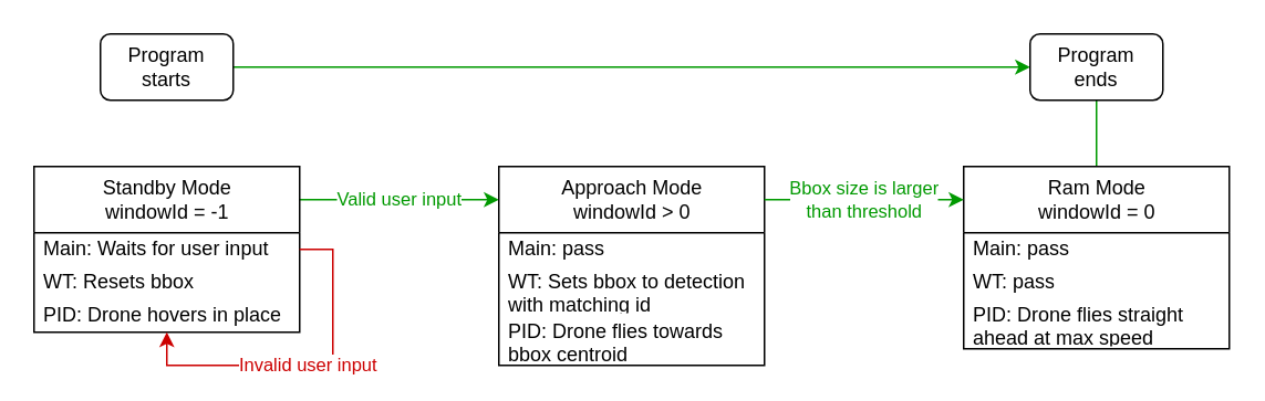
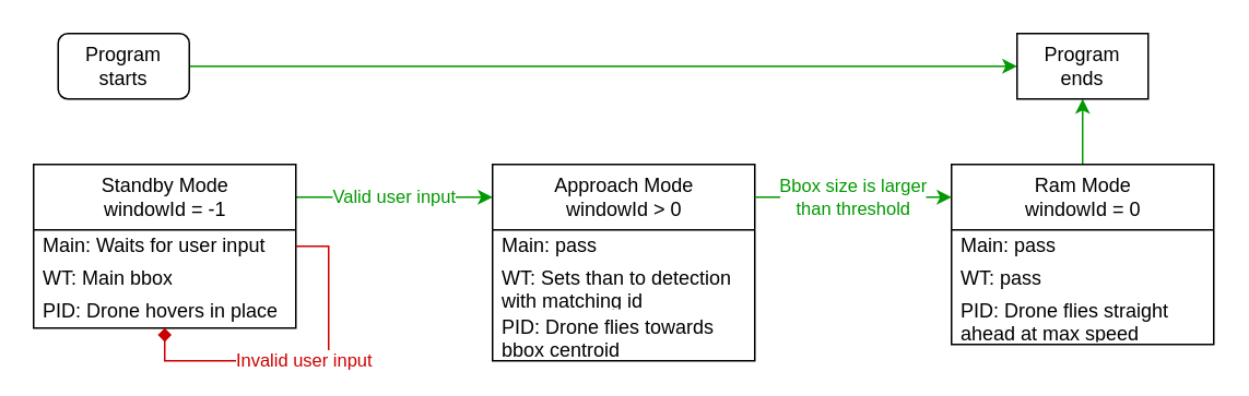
  <mxCell id="0" />
  <mxCell id="1" parent="0" />
  <mxCell id="2" value="Valid user input" style="edgeStyle=orthogonalEdgeStyle;rounded=0;orthogonalLoop=1;jettySize=auto;html=1;entryX=0;entryY=0.5;entryDx=0;entryDy=0;strokeColor=#009900;fontColor=#009900;" parent="1" edge="1"><mxGeometry relative="1" as="geometry"><mxPoint x="180" y="120" as="sourcePoint" /><mxPoint x="300" y="120" as="targetPoint" /></mxGeometry></mxCell>
  <mxCell id="3" value="&lt;div&gt;Standby Mode&lt;/div&gt;&lt;div&gt;windowId = -1&lt;br&gt;&lt;/div&gt;" style="swimlane;fontStyle=0;childLayout=stackLayout;horizontal=1;startSize=40;fillColor=none;horizontalStack=0;resizeParent=1;resizeParentMax=0;resizeLast=0;collapsible=1;marginBottom=0;html=1;spacingTop=0;verticalAlign=middle;" parent="1" vertex="1"><mxGeometry x="20" y="100" width="160" height="100" as="geometry" /></mxCell>
- <mxCell id="4" value="Invalid user input" style="edgeStyle=orthogonalEdgeStyle;rounded=0;orthogonalLoop=1;jettySize=auto;html=1;exitX=1;exitY=0.5;exitDx=0;exitDy=0;fontColor=#CC0000;strokeColor=#CC0000;" parent="3" source="5" target="7" edge="1"><mxGeometry relative="1" as="geometry"><Array as="points"><mxPoint x="180" y="50" /><mxPoint x="180" y="120" /><mxPoint x="80" y="120" /></Array></mxGeometry></mxCell>
+ <mxCell id="4" value="Invalid user input" style="edgeStyle=orthogonalEdgeStyle;rounded=0;orthogonalLoop=1;jettySize=auto;html=1;exitX=1;exitY=0.5;exitDx=0;exitDy=0;fontColor=#CC0000;strokeColor=#CC0000;endArrow=diamond;" parent="3" source="5" target="7" edge="1"><mxGeometry relative="1" as="geometry"><Array as="points"><mxPoint x="180" y="50" /><mxPoint x="180" y="120" /><mxPoint x="80" y="120" /></Array></mxGeometry></mxCell>
  <mxCell id="5" value="Main: Waits for user input" style="text;strokeColor=none;fillColor=none;align=left;verticalAlign=middle;spacingLeft=4;spacingRight=4;overflow=hidden;rotatable=0;points=[[0,0.5],[1,0.5]];portConstraint=eastwest;whiteSpace=wrap;html=1;spacingTop=0;" parent="3" vertex="1"><mxGeometry y="40" width="160" height="20" as="geometry" /></mxCell>
- <mxCell id="6" value="WT: Resets bbox" style="text;strokeColor=none;fillColor=none;align=left;verticalAlign=middle;spacingLeft=4;spacingRight=4;overflow=hidden;rotatable=0;points=[[0,0.5],[1,0.5]];portConstraint=eastwest;whiteSpace=wrap;html=1;spacingTop=0;" parent="3" vertex="1"><mxGeometry y="60" width="160" height="20" as="geometry" /></mxCell>
+ <mxCell id="6" value="WT: Main bbox" style="text;strokeColor=none;fillColor=none;align=left;verticalAlign=middle;spacingLeft=4;spacingRight=4;overflow=hidden;rotatable=0;points=[[0,0.5],[1,0.5]];portConstraint=eastwest;whiteSpace=wrap;html=1;spacingTop=0;" parent="3" vertex="1"><mxGeometry y="60" width="160" height="20" as="geometry" /></mxCell>
  <mxCell id="7" value="PID: Drone hovers in place" style="text;strokeColor=none;fillColor=none;align=left;verticalAlign=middle;spacingLeft=4;spacingRight=4;overflow=hidden;rotatable=0;points=[[0,0.5],[1,0.5]];portConstraint=eastwest;whiteSpace=wrap;html=1;spacingTop=0;" parent="3" vertex="1"><mxGeometry y="80" width="160" height="20" as="geometry" /></mxCell>
- <mxCell id="8" style="edgeStyle=orthogonalEdgeStyle;rounded=0;orthogonalLoop=1;jettySize=auto;html=1;exitX=0.5;exitY=0;exitDx=0;exitDy=0;entryX=0.5;entryY=1;entryDx=0;entryDy=0;strokeColor=#009900;endArrow=none;" parent="1" source="9" target="19" edge="1"><mxGeometry relative="1" as="geometry" /></mxCell>
+ <mxCell id="8" style="edgeStyle=orthogonalEdgeStyle;rounded=0;orthogonalLoop=1;jettySize=auto;html=1;exitX=0.5;exitY=0;exitDx=0;exitDy=0;entryX=0.5;entryY=1;entryDx=0;entryDy=0;strokeColor=#009900;" parent="1" source="9" target="19" edge="1"><mxGeometry relative="1" as="geometry" /></mxCell>
  <mxCell id="9" value="&lt;div&gt;Ram Mode&lt;/div&gt;&lt;div&gt;windowId = 0&lt;br&gt;&lt;/div&gt;" style="swimlane;fontStyle=0;childLayout=stackLayout;horizontal=1;startSize=40;fillColor=none;horizontalStack=0;resizeParent=1;resizeParentMax=0;resizeLast=0;collapsible=1;marginBottom=0;html=1;spacingTop=0;verticalAlign=middle;" parent="1" vertex="1"><mxGeometry x="580" y="100" width="160" height="110" as="geometry" /></mxCell>
  <mxCell id="10" value="Main: pass" style="text;strokeColor=none;fillColor=none;align=left;verticalAlign=middle;spacingLeft=4;spacingRight=4;overflow=hidden;rotatable=0;points=[[0,0.5],[1,0.5]];portConstraint=eastwest;whiteSpace=wrap;html=1;spacingTop=0;" parent="9" vertex="1"><mxGeometry y="40" width="160" height="20" as="geometry" /></mxCell>
  <mxCell id="11" value="WT: pass" style="text;strokeColor=none;fillColor=none;align=left;verticalAlign=middle;spacingLeft=4;spacingRight=4;overflow=hidden;rotatable=0;points=[[0,0.5],[1,0.5]];portConstraint=eastwest;whiteSpace=wrap;html=1;spacingTop=0;" parent="9" vertex="1"><mxGeometry y="60" width="160" height="20" as="geometry" /></mxCell>
  <mxCell id="12" value="PID: Drone flies straight ahead at max speed" style="text;strokeColor=none;fillColor=none;align=left;verticalAlign=middle;spacingLeft=4;spacingRight=4;overflow=hidden;rotatable=0;points=[[0,0.5],[1,0.5]];portConstraint=eastwest;whiteSpace=wrap;html=1;spacingTop=0;" parent="9" vertex="1"><mxGeometry y="80" width="160" height="30" as="geometry" /></mxCell>
  <mxCell id="13" value="&lt;div&gt;Approach Mode&lt;/div&gt;&lt;div&gt;windowId &amp;gt; 0&lt;br&gt;&lt;/div&gt;" style="swimlane;fontStyle=0;childLayout=stackLayout;horizontal=1;startSize=40;fillColor=none;horizontalStack=0;resizeParent=1;resizeParentMax=0;resizeLast=0;collapsible=1;marginBottom=0;html=1;spacing=0;spacingTop=0;verticalAlign=middle;" parent="1" vertex="1"><mxGeometry x="300" y="100" width="160" height="120" as="geometry" /></mxCell>
  <mxCell id="14" value="Main: pass" style="text;strokeColor=none;fillColor=none;align=left;verticalAlign=middle;spacingLeft=4;spacingRight=4;overflow=hidden;rotatable=0;points=[[0,0.5],[1,0.5]];portConstraint=eastwest;whiteSpace=wrap;html=1;spacing=2;spacingTop=0;" parent="13" vertex="1"><mxGeometry y="40" width="160" height="20" as="geometry" /></mxCell>
- <mxCell id="15" value="WT: Sets bbox to detection with matching id" style="text;strokeColor=none;fillColor=none;align=left;verticalAlign=middle;spacingLeft=4;spacingRight=4;overflow=hidden;rotatable=0;points=[[0,0.5],[1,0.5]];portConstraint=eastwest;html=1;spacingTop=0;spacingBottom=0;whiteSpace=wrap;" parent="13" vertex="1"><mxGeometry y="60" width="160" height="30" as="geometry" /></mxCell>
+ <mxCell id="15" value="WT: Sets than to detection with matching id" style="text;strokeColor=none;fillColor=none;align=left;verticalAlign=middle;spacingLeft=4;spacingRight=4;overflow=hidden;rotatable=0;points=[[0,0.5],[1,0.5]];portConstraint=eastwest;html=1;spacingTop=0;spacingBottom=0;whiteSpace=wrap;" parent="13" vertex="1"><mxGeometry y="60" width="160" height="30" as="geometry" /></mxCell>
  <mxCell id="16" value="PID: Drone flies towards bbox centroid" style="text;strokeColor=none;fillColor=none;align=left;verticalAlign=middle;spacingLeft=4;spacingRight=4;overflow=hidden;rotatable=0;points=[[0,0.5],[1,0.5]];portConstraint=eastwest;whiteSpace=wrap;html=1;spacingTop=0;" parent="13" vertex="1"><mxGeometry y="90" width="160" height="30" as="geometry" /></mxCell>
  <mxCell id="17" style="edgeStyle=orthogonalEdgeStyle;rounded=0;orthogonalLoop=1;jettySize=auto;html=1;strokeColor=#009900;" parent="1" source="18" target="19" edge="1"><mxGeometry relative="1" as="geometry" /></mxCell>
- <mxCell id="18" value="Program starts" style="rounded=1;whiteSpace=wrap;html=1;" parent="1" vertex="1"><mxGeometry x="60" y="20" width="80" height="40" as="geometry" /></mxCell>
- <mxCell id="19" value="&lt;div&gt;Program &lt;br&gt;&lt;/div&gt;&lt;div&gt;ends&lt;/div&gt;" style="rounded=1;whiteSpace=wrap;html=1;" parent="1" vertex="1"><mxGeometry x="620" y="20" width="80" height="40" as="geometry" /></mxCell>
+ <mxCell id="18" value="Program starts" style="rounded=1;whiteSpace=wrap;html=1;" parent="1" vertex="1"><mxGeometry x="35" y="20" width="80" height="40" as="geometry" /></mxCell>
+ <mxCell id="19" value="&lt;div&gt;Program &lt;br&gt;&lt;/div&gt;&lt;div&gt;ends&lt;/div&gt;" style="whiteSpace=wrap;html=1;rounded=0;" parent="1" vertex="1"><mxGeometry x="620" y="20" width="80" height="40" as="geometry" /></mxCell>
  <mxCell id="20" value="&lt;div&gt;Bbox size is larger&lt;/div&gt;&lt;div&gt;than threshold&lt;br&gt;&lt;/div&gt;" style="edgeStyle=orthogonalEdgeStyle;rounded=0;orthogonalLoop=1;jettySize=auto;html=1;entryX=0;entryY=0.5;entryDx=0;entryDy=0;strokeColor=#009900;fontColor=#009900;" parent="1" edge="1"><mxGeometry relative="1" as="geometry"><mxPoint x="460" y="120" as="sourcePoint" /><mxPoint x="580" y="120" as="targetPoint" /></mxGeometry></mxCell>
